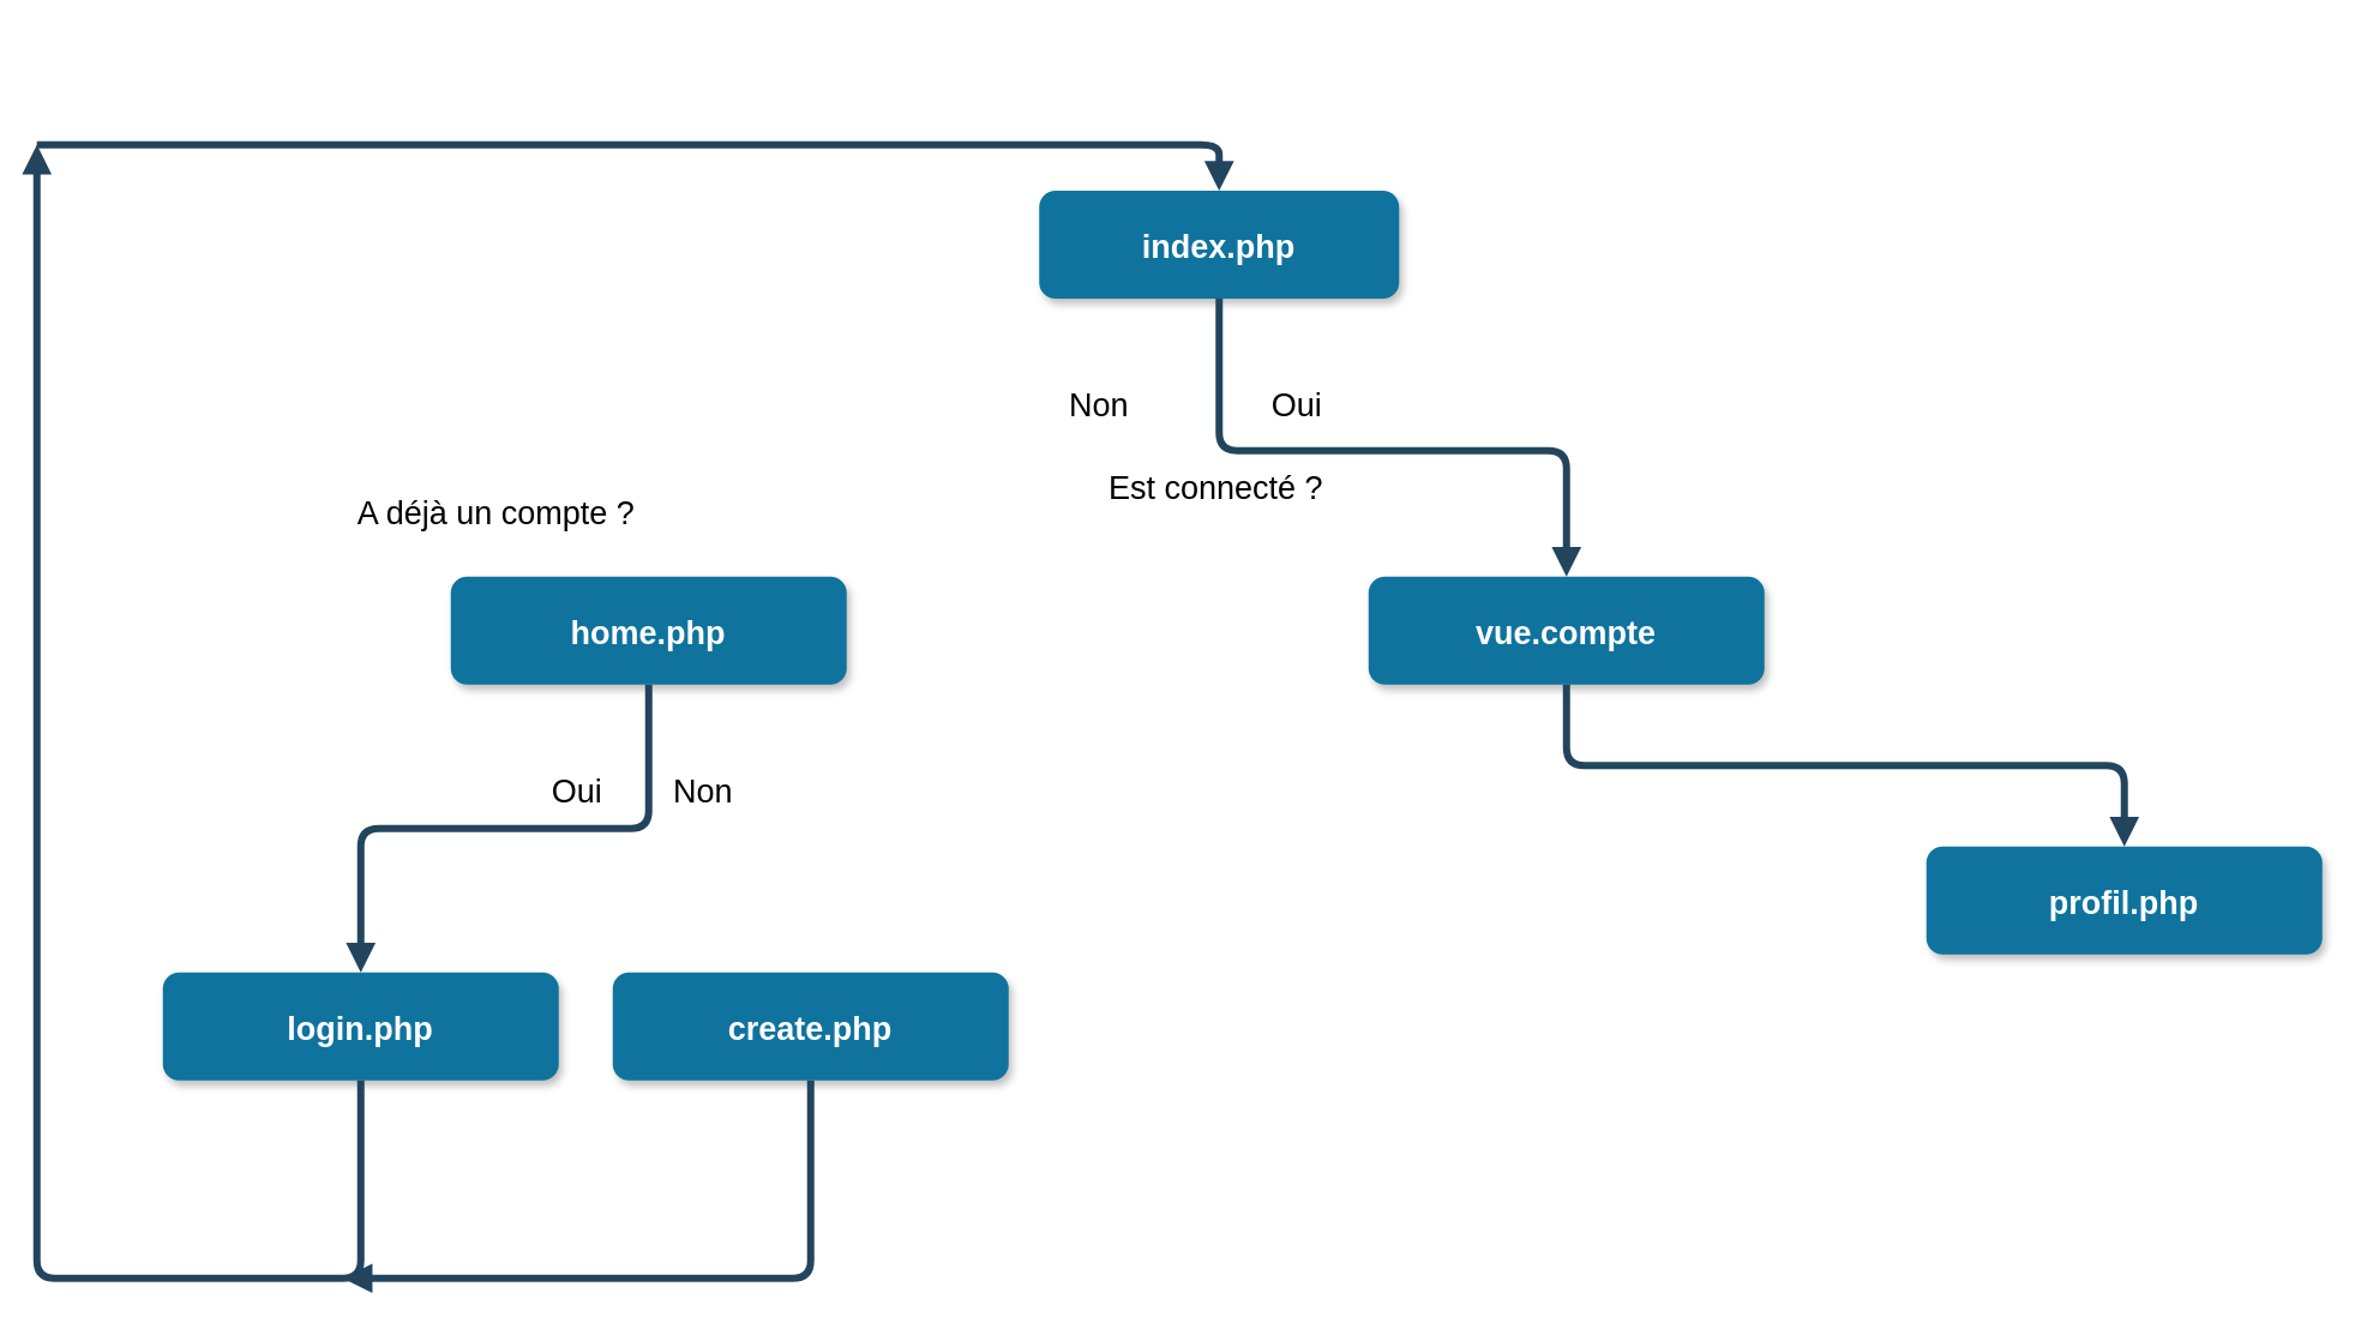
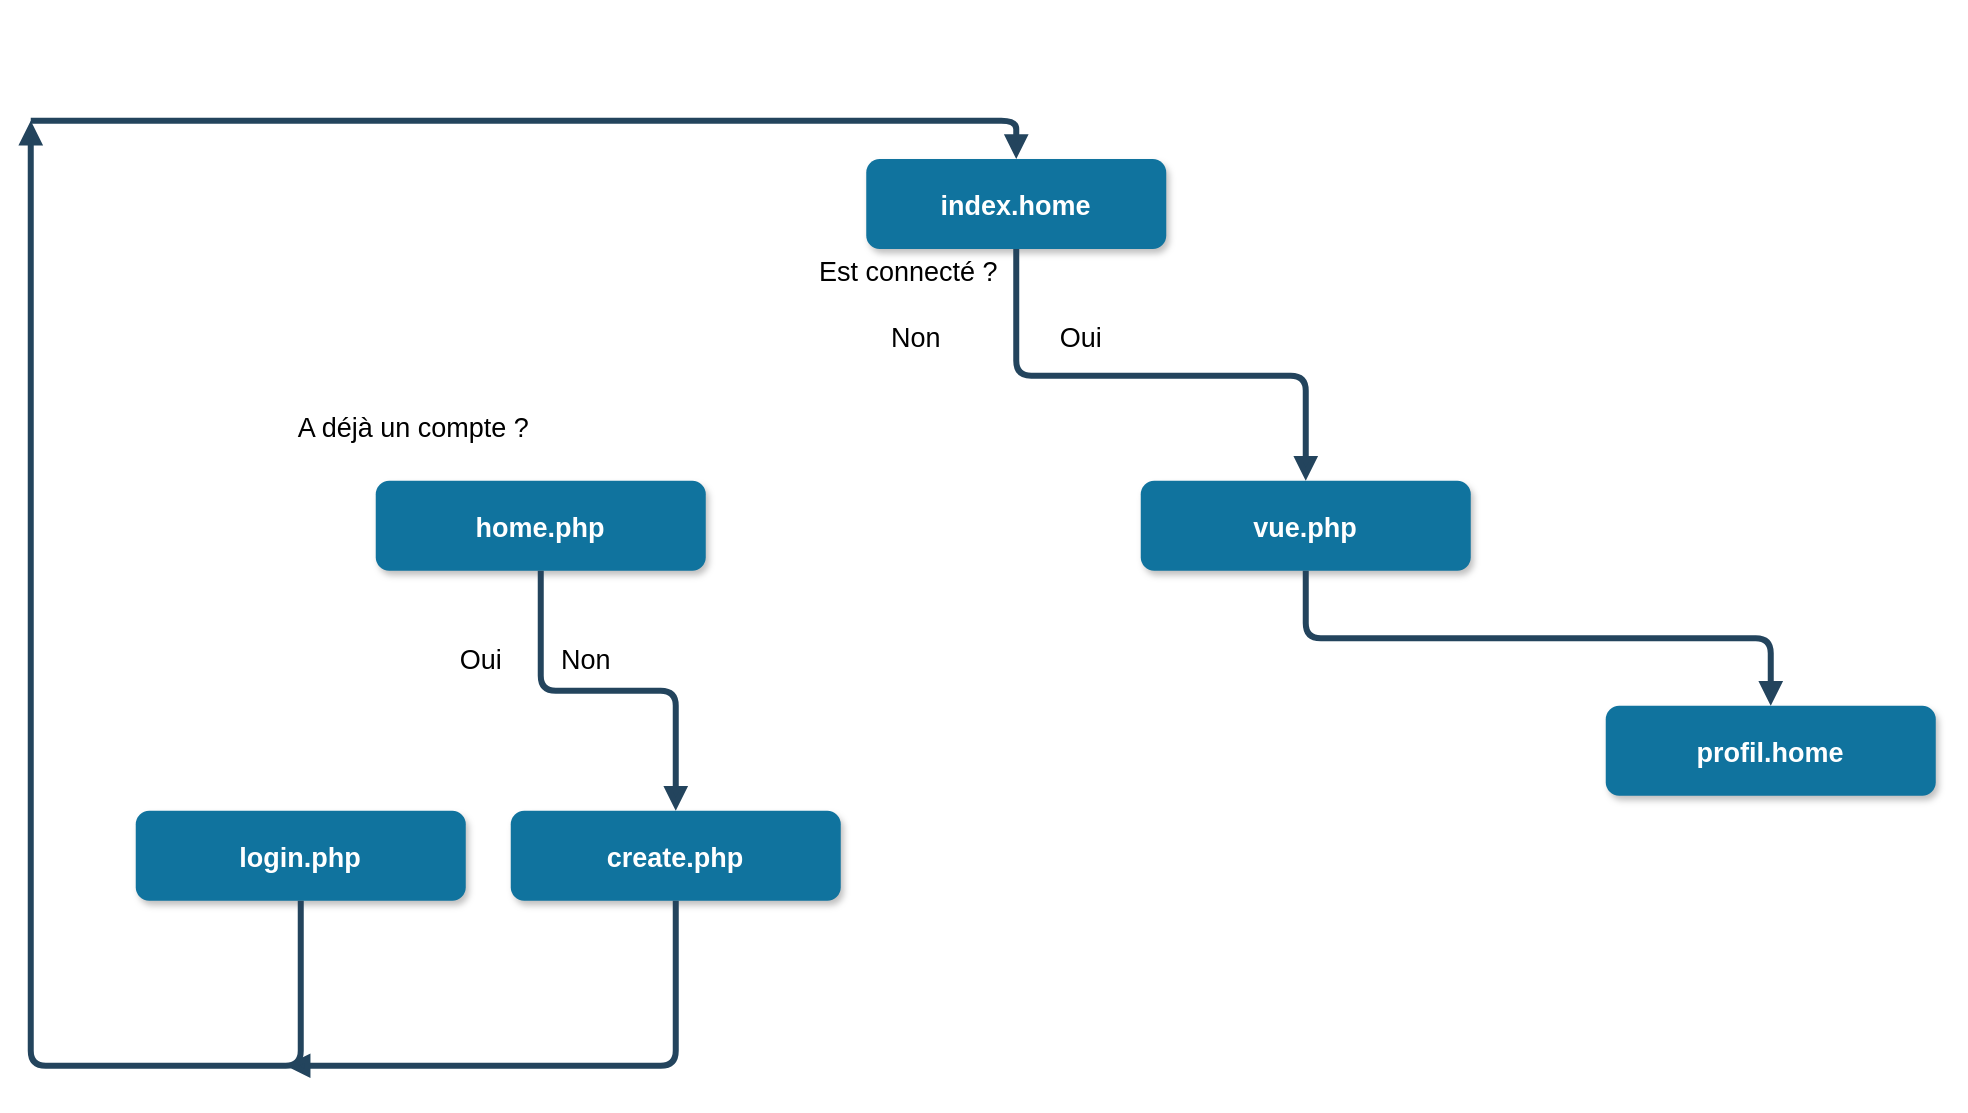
  <mxCell id="0" />
  <mxCell id="1" parent="0" />
- <mxCell id="2" value="index.php" style="rounded=1;fillColor=#10739E;strokeColor=none;shadow=1;gradientColor=none;fontStyle=1;fontColor=#FFFFFF;fontSize=18;" parent="1" vertex="1"><mxGeometry x="577" y="105.5" width="200" height="60" as="geometry" /></mxCell>
+ <mxCell id="2" value="index.home" style="rounded=1;fillColor=#10739E;strokeColor=none;shadow=1;gradientColor=none;fontStyle=1;fontColor=#FFFFFF;fontSize=18;" parent="1" vertex="1"><mxGeometry x="577" y="105.5" width="200" height="60" as="geometry" /></mxCell>
  <mxCell id="3" value="home.php" style="rounded=1;fillColor=#10739E;strokeColor=none;shadow=1;gradientColor=none;fontStyle=1;fontColor=#FFFFFF;fontSize=18;" parent="1" vertex="1"><mxGeometry x="250" y="320" width="220" height="60" as="geometry" /></mxCell>
- <mxCell id="4" value="vue.compte" style="rounded=1;fillColor=#10739E;strokeColor=none;shadow=1;gradientColor=none;fontStyle=1;fontColor=#FFFFFF;fontSize=18;" parent="1" vertex="1"><mxGeometry x="760" y="320" width="220" height="60" as="geometry" /></mxCell>
+ <mxCell id="4" value="vue.php" style="rounded=1;fillColor=#10739E;strokeColor=none;shadow=1;gradientColor=none;fontStyle=1;fontColor=#FFFFFF;fontSize=18;" parent="1" vertex="1"><mxGeometry x="760" y="320" width="220" height="60" as="geometry" /></mxCell>
  <mxCell id="5" value="" style="edgeStyle=elbowEdgeStyle;elbow=vertical;strokeWidth=4;endArrow=block;endFill=1;fontStyle=1;strokeColor=#23445D;entryX=0.5;entryY=0;entryDx=0;entryDy=0;exitX=0.5;exitY=1;exitDx=0;exitDy=0;" parent="1" source="2" target="4" edge="1"><mxGeometry x="344" y="330" width="100" height="100" as="geometry"><mxPoint x="768" y="320" as="sourcePoint" /><mxPoint x="344" y="230" as="targetPoint" /><Array as="points"><mxPoint x="730" y="250" /></Array></mxGeometry></mxCell>
  <mxCell id="6" value="Non" style="text;html=1;strokeColor=none;fillColor=none;align=center;verticalAlign=middle;rounded=0;fontSize=18;" parent="1" vertex="1"><mxGeometry x="580" y="210" width="60" height="30" as="geometry" /></mxCell>
  <mxCell id="7" value="Oui" style="text;html=1;strokeColor=none;fillColor=none;align=center;verticalAlign=middle;rounded=0;fontSize=18;" parent="1" vertex="1"><mxGeometry x="690" y="210" width="60" height="30" as="geometry" /></mxCell>
- <mxCell id="8" value="Est connecté ?" style="text;html=1;strokeColor=none;fillColor=none;align=center;verticalAlign=middle;rounded=0;fontSize=18;" parent="1" vertex="1"><mxGeometry x="610" y="255.5" width="130" height="30" as="geometry" /></mxCell>
- <mxCell id="9" value="" style="edgeStyle=elbowEdgeStyle;elbow=vertical;strokeWidth=4;endArrow=block;endFill=1;fontStyle=1;strokeColor=#23445D;exitX=0.5;exitY=1;exitDx=0;exitDy=0;entryX=0.5;entryY=0;entryDx=0;entryDy=0;" parent="1" source="3" target="11" edge="1"><mxGeometry x="-288" y="410" width="100" height="100" as="geometry"><mxPoint x="367" y="410" as="sourcePoint" /><mxPoint x="50" y="564.5" as="targetPoint" /><Array as="points"><mxPoint x="280" y="460" /></Array></mxGeometry></mxCell>
+ <mxCell id="8" value="Est connecté ?" style="text;html=1;strokeColor=none;fillColor=none;align=center;verticalAlign=middle;rounded=0;fontSize=18;" parent="1" vertex="1"><mxGeometry x="540" y="165.5" width="130" height="30" as="geometry" /></mxCell>
  <mxCell id="10" value="create.php" style="rounded=1;fillColor=#10739E;strokeColor=none;shadow=1;gradientColor=none;fontStyle=1;fontColor=#FFFFFF;fontSize=18;" parent="1" vertex="1"><mxGeometry x="340" y="540" width="220" height="60" as="geometry" /></mxCell>
  <mxCell id="11" value="login.php" style="rounded=1;fillColor=#10739E;strokeColor=none;shadow=1;gradientColor=none;fontStyle=1;fontColor=#FFFFFF;fontSize=18;" parent="1" vertex="1"><mxGeometry x="90" y="540" width="220" height="60" as="geometry" /></mxCell>
+ <mxCell id="12" value="" style="edgeStyle=elbowEdgeStyle;elbow=vertical;strokeWidth=4;endArrow=block;endFill=1;fontStyle=1;strokeColor=#23445D;exitX=0.5;exitY=1;exitDx=0;exitDy=0;entryX=0.5;entryY=0;entryDx=0;entryDy=0;" parent="1" source="3" target="10" edge="1"><mxGeometry x="-278" y="420" width="100" height="100" as="geometry"><mxPoint x="370" y="390" as="sourcePoint" /><mxPoint x="210" y="550" as="targetPoint" /><Array as="points"><mxPoint x="350" y="460" /></Array></mxGeometry></mxCell>
  <mxCell id="13" value="" style="edgeStyle=elbowEdgeStyle;strokeWidth=4;endArrow=block;endFill=1;fontStyle=1;strokeColor=#23445D;exitX=0.5;exitY=1;exitDx=0;exitDy=0;elbow=vertical;" parent="1" source="11" edge="1"><mxGeometry x="-438" y="660" width="100" height="100" as="geometry"><mxPoint x="210" y="630" as="sourcePoint" /><mxPoint x="20" y="80" as="targetPoint" /><Array as="points"><mxPoint x="140" y="710" /><mxPoint x="160" y="710" /><mxPoint x="120" y="710" /><mxPoint x="40" y="20" /><mxPoint x="80" y="390" /><mxPoint x="80" y="280" /></Array></mxGeometry></mxCell>
  <mxCell id="14" value="" style="edgeStyle=elbowEdgeStyle;elbow=vertical;strokeWidth=4;endArrow=block;endFill=1;fontStyle=1;strokeColor=#23445D;exitX=0.5;exitY=1;exitDx=0;exitDy=0;" parent="1" source="10" edge="1"><mxGeometry x="-428" y="670" width="100" height="100" as="geometry"><mxPoint x="210" y="610" as="sourcePoint" /><mxPoint x="190" y="710" as="targetPoint" /><Array as="points"><mxPoint x="320" y="710" /></Array></mxGeometry></mxCell>
  <mxCell id="15" value="" style="edgeStyle=elbowEdgeStyle;strokeWidth=4;endArrow=block;endFill=1;fontStyle=1;strokeColor=#23445D;elbow=vertical;entryX=0.5;entryY=0;entryDx=0;entryDy=0;" parent="1" target="2" edge="1"><mxGeometry x="-428" y="670" width="100" height="100" as="geometry"><mxPoint x="20" y="80" as="sourcePoint" /><mxPoint x="650" y="80" as="targetPoint" /><Array as="points"><mxPoint x="80" y="80" /><mxPoint x="170" y="720" /><mxPoint x="130" y="720" /><mxPoint x="50" y="30" /><mxPoint x="90" y="400" /><mxPoint x="90" y="290" /></Array></mxGeometry></mxCell>
  <mxCell id="16" value="Non" style="text;html=1;strokeColor=none;fillColor=none;align=center;verticalAlign=middle;rounded=0;fontSize=18;" parent="1" vertex="1"><mxGeometry x="360" y="424.5" width="60" height="30" as="geometry" /></mxCell>
  <mxCell id="17" value="Oui" style="text;html=1;strokeColor=none;fillColor=none;align=center;verticalAlign=middle;rounded=0;fontSize=18;" parent="1" vertex="1"><mxGeometry x="290" y="424.5" width="60" height="30" as="geometry" /></mxCell>
  <mxCell id="18" value="A déjà un compte ?" style="text;html=1;strokeColor=none;fillColor=none;align=center;verticalAlign=middle;rounded=0;fontSize=18;" parent="1" vertex="1"><mxGeometry x="190" y="270" width="170" height="30" as="geometry" /></mxCell>
- <mxCell id="19" value="profil.php" style="rounded=1;fillColor=#10739E;strokeColor=none;shadow=1;gradientColor=none;fontStyle=1;fontColor=#FFFFFF;fontSize=18;" vertex="1" parent="1"><mxGeometry x="1070" y="470" width="220" height="60" as="geometry" /></mxCell>
+ <mxCell id="19" value="profil.home" style="rounded=1;fillColor=#10739E;strokeColor=none;shadow=1;gradientColor=none;fontStyle=1;fontColor=#FFFFFF;fontSize=18;" vertex="1" parent="1"><mxGeometry x="1070" y="470" width="220" height="60" as="geometry" /></mxCell>
  <mxCell id="20" value="" style="edgeStyle=elbowEdgeStyle;elbow=vertical;strokeWidth=4;endArrow=block;endFill=1;fontStyle=1;strokeColor=#23445D;entryX=0.5;entryY=0;entryDx=0;entryDy=0;exitX=0.5;exitY=1;exitDx=0;exitDy=0;" edge="1" parent="1" source="4" target="19"><mxGeometry x="354" y="340" width="100" height="100" as="geometry"><mxPoint x="687" y="175.5" as="sourcePoint" /><mxPoint x="880" y="330" as="targetPoint" /><Array as="points" /></mxGeometry></mxCell>
